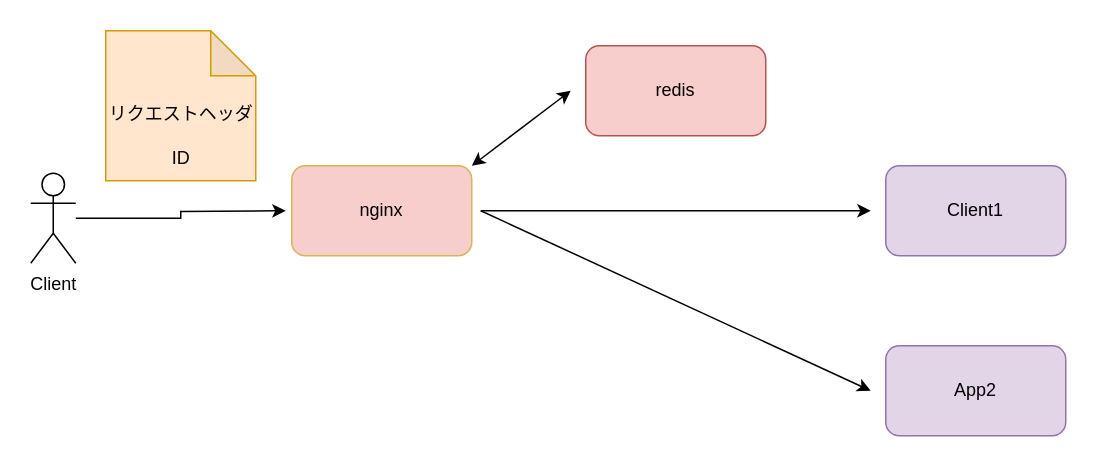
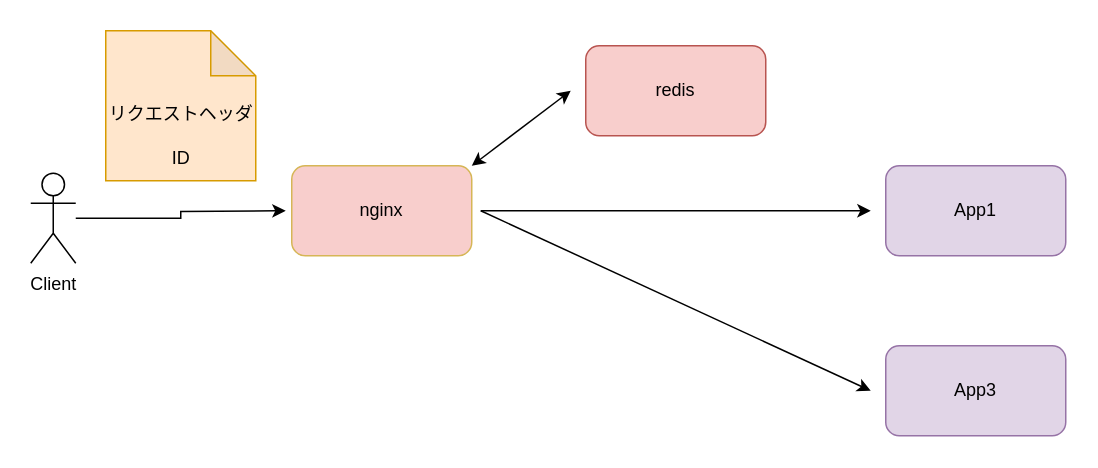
  <mxCell id="0" />
  <mxCell id="1" parent="0" />
  <mxCell id="2" style="edgeStyle=orthogonalEdgeStyle;rounded=0;orthogonalLoop=1;jettySize=auto;html=1;" edge="1" parent="1" source="3"><mxGeometry relative="1" as="geometry"><mxPoint x="190" y="140" as="targetPoint" /></mxGeometry></mxCell>
  <mxCell id="3" value="Client" style="shape=umlActor;verticalLabelPosition=bottom;verticalAlign=top;html=1;outlineConnect=0;" vertex="1" parent="1"><mxGeometry x="20" y="115" width="30" height="60" as="geometry" /></mxCell>
  <mxCell id="4" value="nginx" style="rounded=1;whiteSpace=wrap;html=1;fillColor=#f8cecc;strokeColor=#d6b656;" vertex="1" parent="1"><mxGeometry x="194" y="110" width="120" height="60" as="geometry" /></mxCell>
  <mxCell id="5" value="redis" style="rounded=1;whiteSpace=wrap;html=1;fillColor=#f8cecc;strokeColor=#b85450;" vertex="1" parent="1"><mxGeometry x="390" y="30" width="120" height="60" as="geometry" /></mxCell>
- <mxCell id="6" value="Client1" style="rounded=1;whiteSpace=wrap;html=1;fillColor=#e1d5e7;strokeColor=#9673a6;" vertex="1" parent="1"><mxGeometry x="590" y="110" width="120" height="60" as="geometry" /></mxCell>
- <mxCell id="7" value="App2" style="rounded=1;whiteSpace=wrap;html=1;fillColor=#e1d5e7;strokeColor=#9673a6;" vertex="1" parent="1"><mxGeometry x="590" y="230" width="120" height="60" as="geometry" /></mxCell>
+ <mxCell id="6" value="App1" style="rounded=1;whiteSpace=wrap;html=1;fillColor=#e1d5e7;strokeColor=#9673a6;" vertex="1" parent="1"><mxGeometry x="590" y="110" width="120" height="60" as="geometry" /></mxCell>
+ <mxCell id="7" value="App3" style="rounded=1;whiteSpace=wrap;html=1;fillColor=#e1d5e7;strokeColor=#9673a6;" vertex="1" parent="1"><mxGeometry x="590" y="230" width="120" height="60" as="geometry" /></mxCell>
  <mxCell id="8" value="" style="endArrow=classic;startArrow=classic;html=1;rounded=0;" edge="1" parent="1"><mxGeometry width="50" height="50" relative="1" as="geometry"><mxPoint x="314" y="110" as="sourcePoint" /><mxPoint x="380" y="60" as="targetPoint" /></mxGeometry></mxCell>
  <mxCell id="9" value="" style="shape=note;whiteSpace=wrap;html=1;backgroundOutline=1;darkOpacity=0.05;fillColor=#ffe6cc;strokeColor=#d79b00;" vertex="1" parent="1"><mxGeometry x="70" y="20" width="100" height="100" as="geometry" /></mxCell>
  <mxCell id="10" value="リクエストヘッダ&lt;br&gt;&lt;br&gt;ID" style="text;html=1;align=center;verticalAlign=middle;resizable=0;points=[];autosize=1;strokeColor=none;fillColor=none;" vertex="1" parent="1"><mxGeometry x="60" y="60" width="120" height="60" as="geometry" /></mxCell>
  <mxCell id="11" value="" style="endArrow=classic;html=1;rounded=0;" edge="1" parent="1"><mxGeometry width="50" height="50" relative="1" as="geometry"><mxPoint x="320" y="140" as="sourcePoint" /><mxPoint x="580" y="140" as="targetPoint" /></mxGeometry></mxCell>
  <mxCell id="12" value="" style="endArrow=classic;html=1;rounded=0;" edge="1" parent="1"><mxGeometry width="50" height="50" relative="1" as="geometry"><mxPoint x="320" y="140" as="sourcePoint" /><mxPoint x="580" y="260" as="targetPoint" /></mxGeometry></mxCell>
